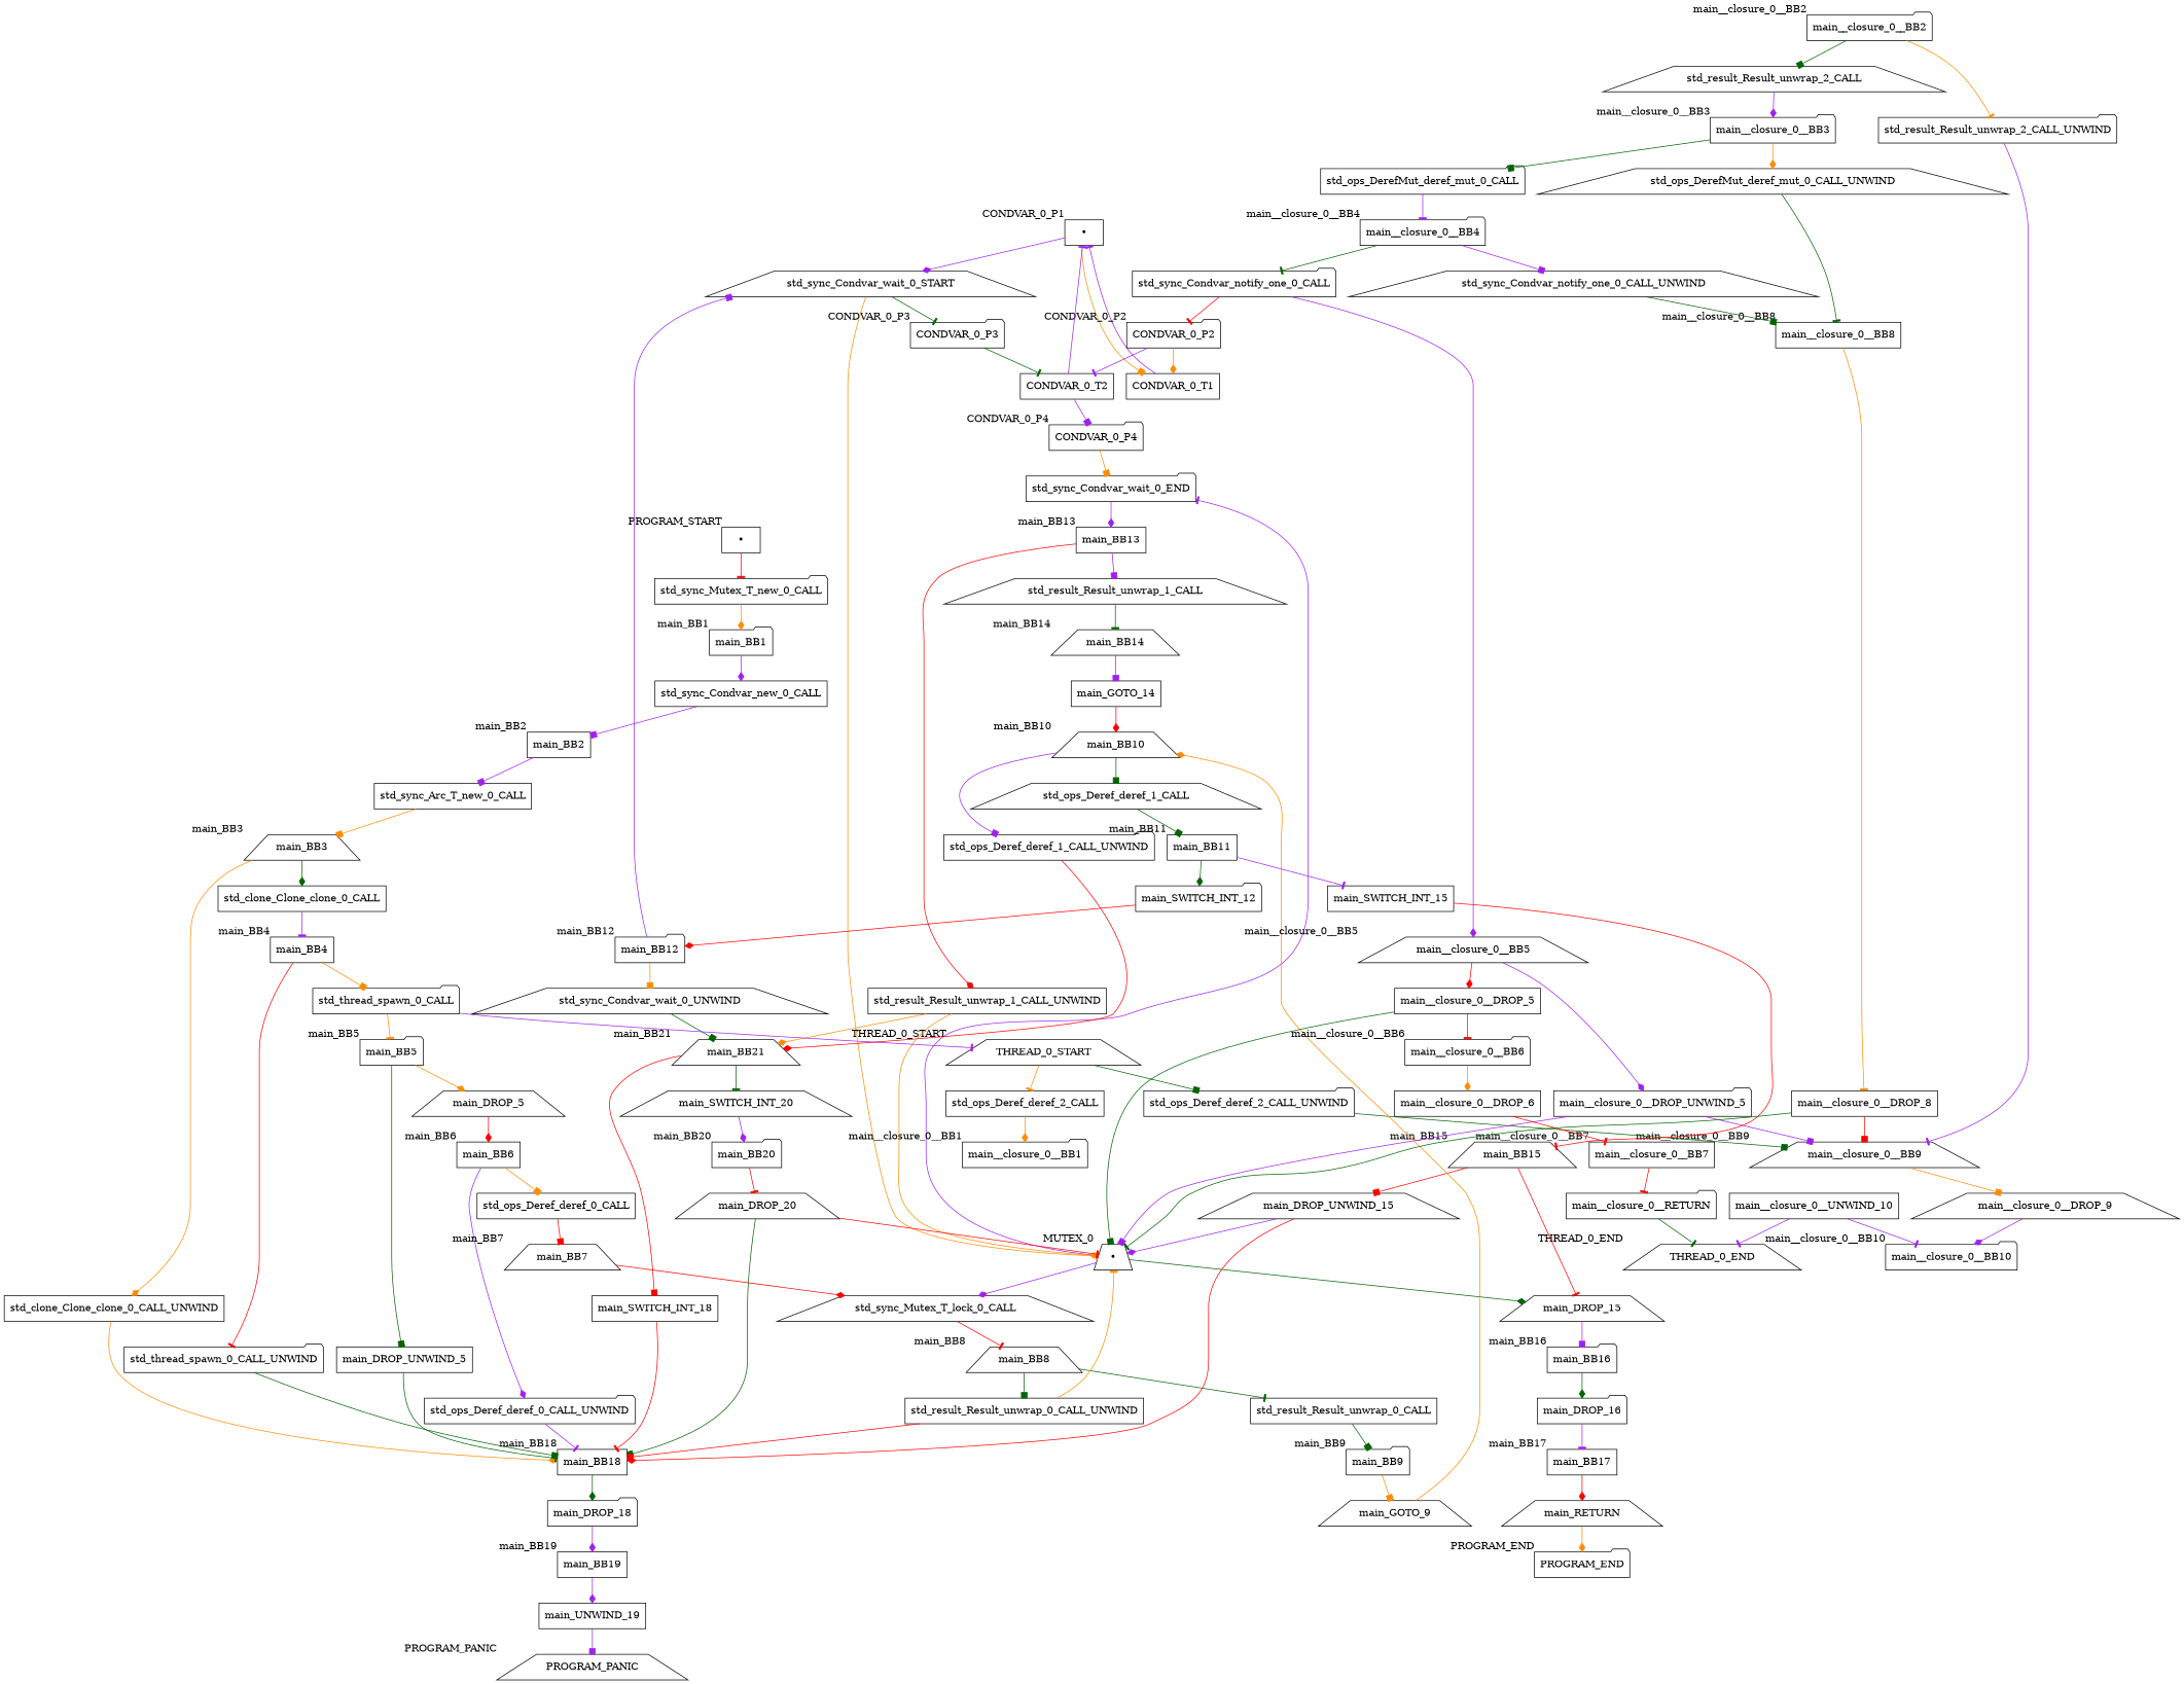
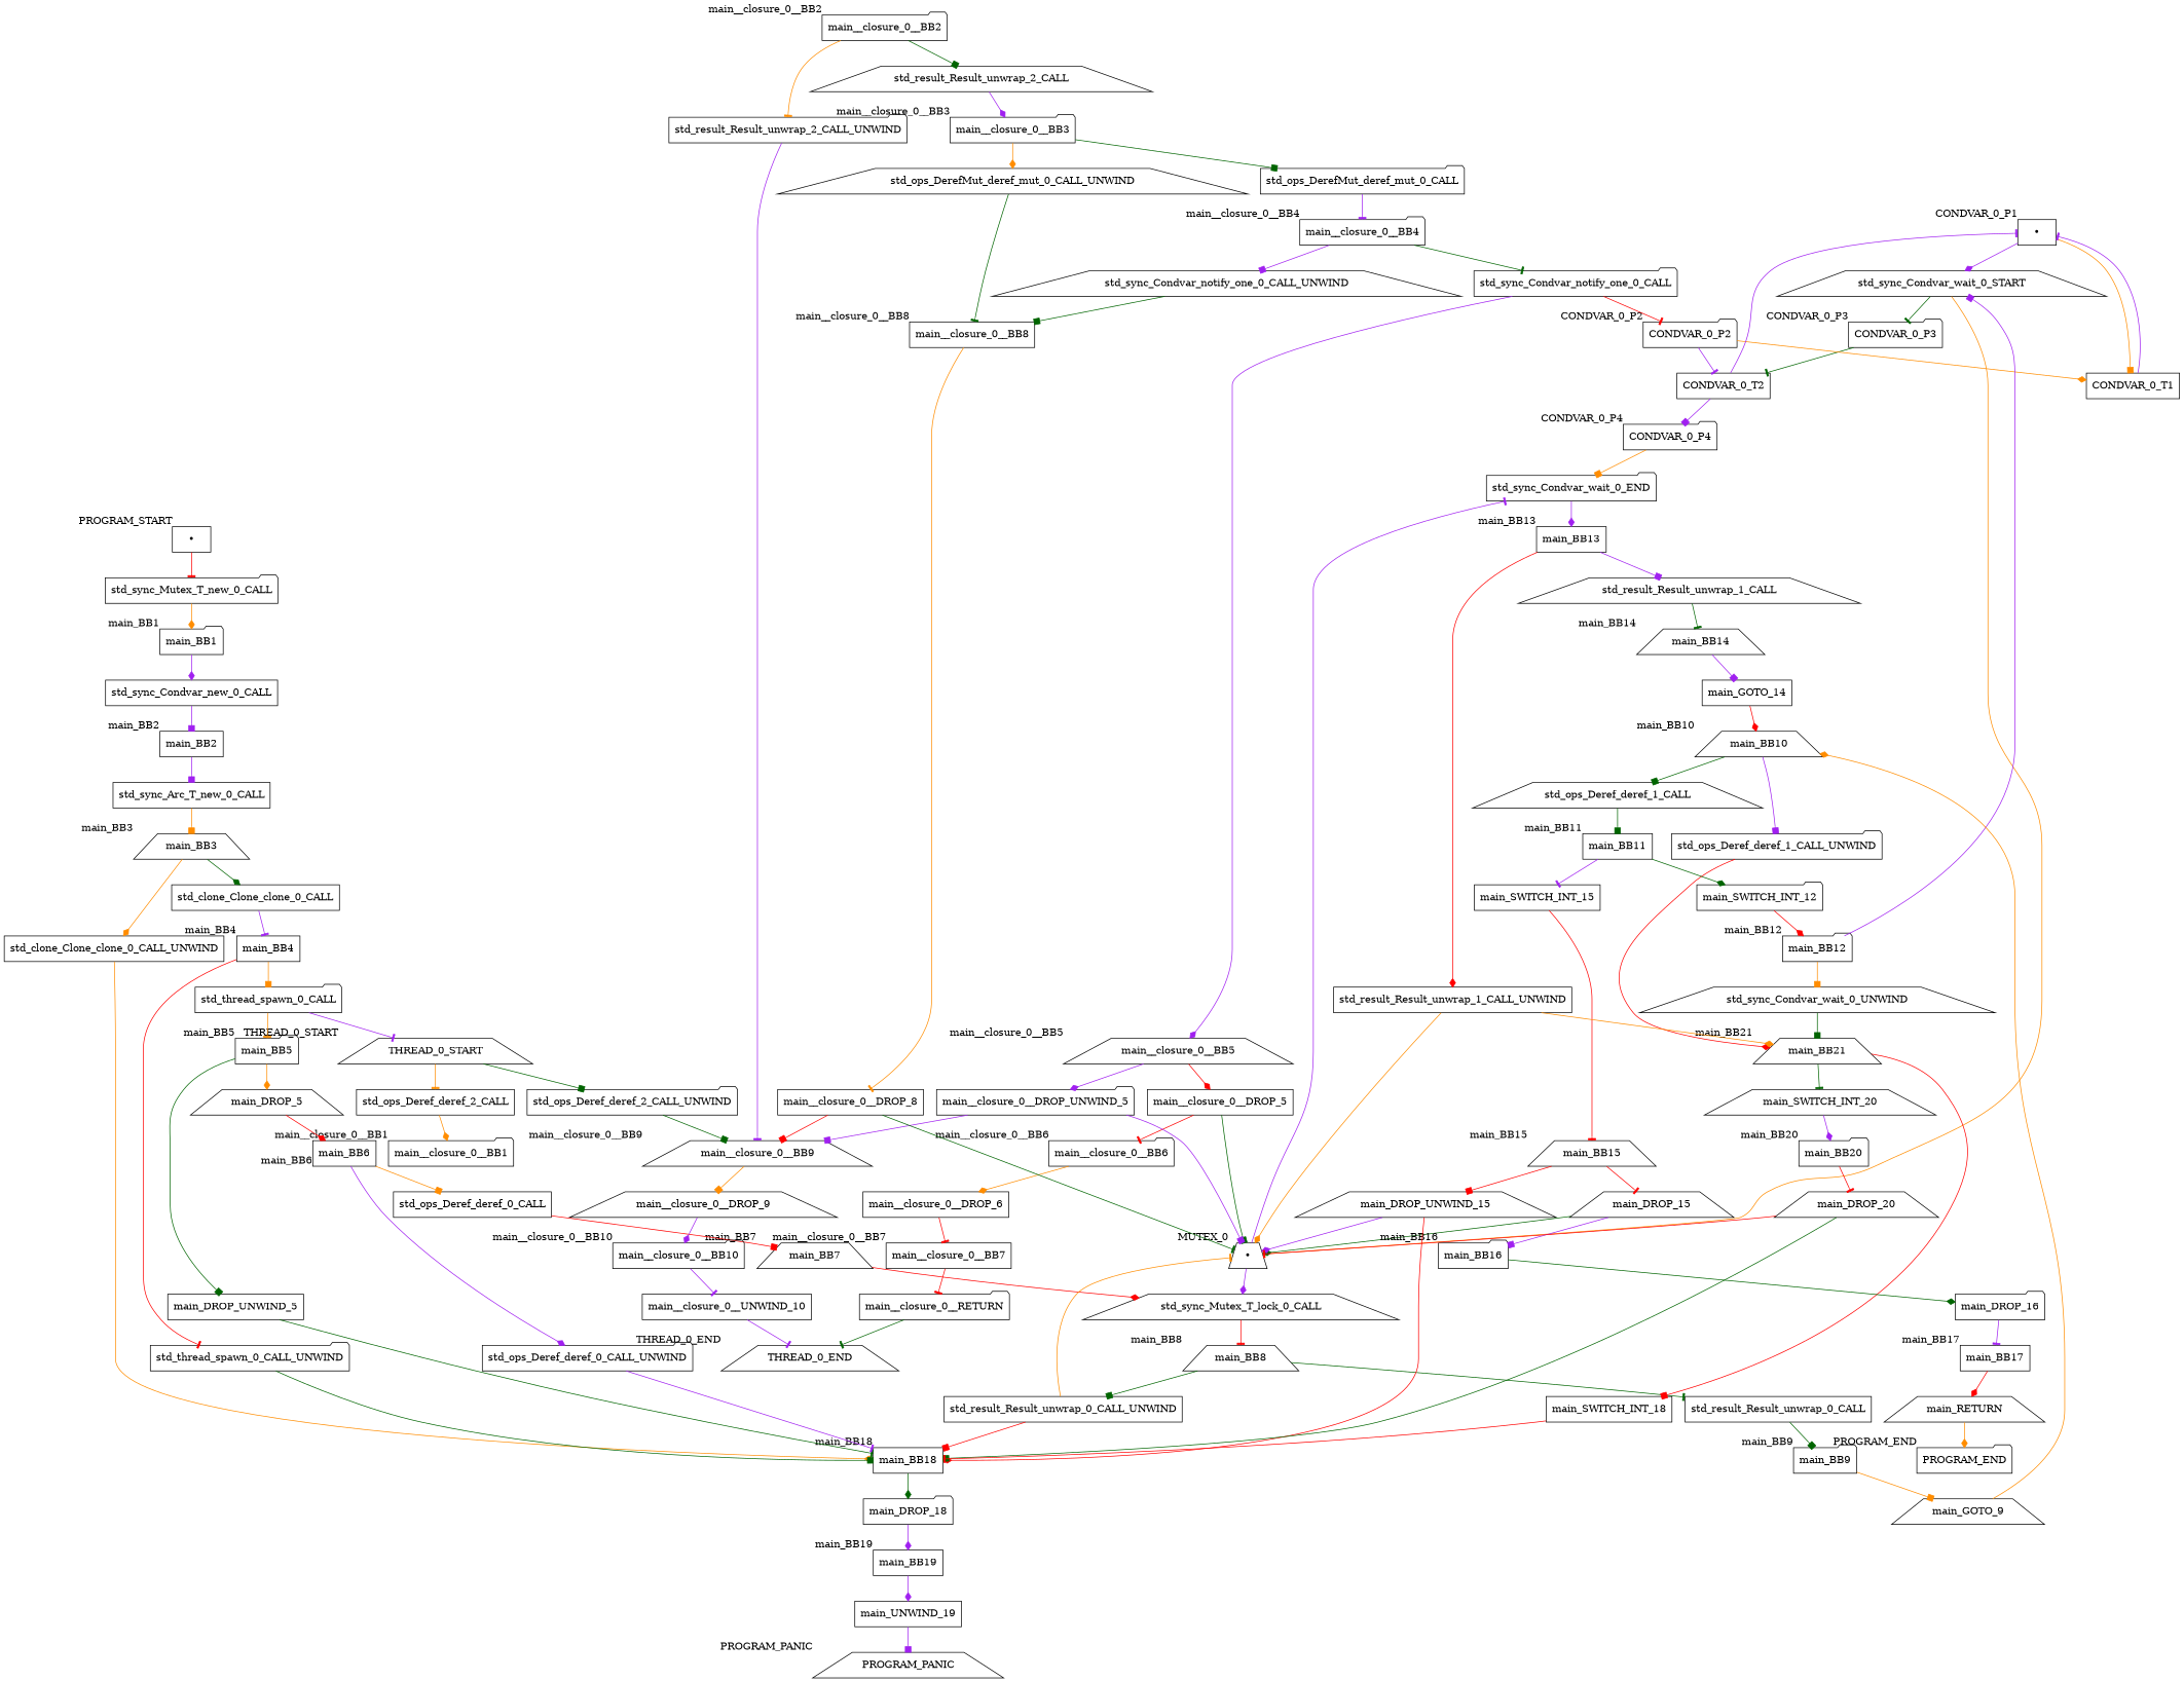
  digraph {
    node [shape=box]
    edge [arrowhead=tee color=purple]
    n1 [label="•" xlabel=CONDVAR_0_P1]
    n2 [label=CONDVAR_0_T1]
    n3 [label=std_sync_Condvar_wait_0_START shape=trapezium]
    CONDVAR_0_P3 [shape=folder xlabel=CONDVAR_0_P3]
    n5 [label="•" shape=trapezium xlabel=MUTEX_0]
    CONDVAR_0_P2 [shape=folder xlabel=CONDVAR_0_P2]
    n7 [label=CONDVAR_0_T2]
    CONDVAR_0_P4 [shape=folder xlabel=CONDVAR_0_P4]
    n9 [label=std_sync_Condvar_wait_0_END shape=folder]
    main_BB13 [xlabel=main_BB13]
    n11 [label=std_sync_Mutex_T_lock_0_CALL shape=trapezium]
    main_BB8 [shape=trapezium xlabel=main_BB8]
    PROGRAM_END [shape=folder xlabel=PROGRAM_END]
    PROGRAM_PANIC [shape=trapezium xlabel=PROGRAM_PANIC]
    n15 [label="•" xlabel=PROGRAM_START]
    n16 [label=std_sync_Mutex_T_new_0_CALL shape=folder]
    main_BB1 [shape=folder xlabel=main_BB1]
    THREAD_0_END [shape=trapezium xlabel=THREAD_0_END]
    THREAD_0_START [shape=trapezium xlabel=THREAD_0_START]
    n20 [label=std_ops_Deref_deref_2_CALL]
    n21 [label=std_ops_Deref_deref_2_CALL_UNWIND shape=folder]
    main__closure_0__BB1 [shape=folder xlabel=main__closure_0__BB1]
    main__closure_0__BB9 [shape=trapezium xlabel=main__closure_0__BB9]
    n24 [label=std_sync_Condvar_new_0_CALL]
    main_BB2 [xlabel=main_BB2]
    main_BB10 [shape=trapezium xlabel=main_BB10]
    n27 [label=std_ops_Deref_deref_1_CALL shape=trapezium]
    n28 [label=std_ops_Deref_deref_1_CALL_UNWIND shape=folder]
    main_BB11 [xlabel=main_BB11]
    main_BB21 [shape=trapezium xlabel=main_BB21]
    n31 [label=main_SWITCH_INT_12 shape=folder]
    n32 [label=main_SWITCH_INT_15]
    main_BB12 [shape=folder xlabel=main_BB12]
    main_BB15 [shape=trapezium xlabel=main_BB15]
    n35 [label=std_sync_Condvar_wait_0_UNWIND shape=trapezium]
    n36 [label=std_result_Result_unwrap_1_CALL shape=trapezium]
    n37 [label=std_result_Result_unwrap_1_CALL_UNWIND]
    main_BB14 [shape=trapezium xlabel=main_BB14]
    n39 [label=main_GOTO_14]
    n40 [label=main_DROP_15 shape=trapezium]
    n41 [label=main_DROP_UNWIND_15 shape=trapezium]
    main_BB16 [shape=folder xlabel=main_BB16]
    main_BB18 [xlabel=main_BB18]
    n44 [label=main_DROP_16 shape=folder]
    main_BB17 [xlabel=main_BB17]
    n46 [label=main_RETURN shape=trapezium]
    n47 [label=main_DROP_18 shape=folder]
    main_BB19 [xlabel=main_BB19]
    n49 [label=main_UNWIND_19]
    n50 [label=std_sync_Arc_T_new_0_CALL]
    main_BB3 [shape=trapezium xlabel=main_BB3]
    main_BB20 [shape=folder xlabel=main_BB20]
    n53 [label=main_DROP_20 shape=trapezium]
    n54 [label=main_SWITCH_INT_18]
    n55 [label=main_SWITCH_INT_20 shape=trapezium]
    n56 [label=std_clone_Clone_clone_0_CALL]
    n57 [label=std_clone_Clone_clone_0_CALL_UNWIND]
    main_BB4 [xlabel=main_BB4]
    n59 [label=std_thread_spawn_0_CALL shape=folder]
    n60 [label=std_thread_spawn_0_CALL_UNWIND shape=folder]
    main_BB5 [shape=folder xlabel=main_BB5]
    n62 [label=main_DROP_5 shape=trapezium]
    n63 [label=main_DROP_UNWIND_5]
    main_BB6 [xlabel=main_BB6]
    n65 [label=std_ops_Deref_deref_0_CALL]
    n66 [label=std_ops_Deref_deref_0_CALL_UNWIND shape=folder]
    main_BB7 [shape=trapezium xlabel=main_BB7]
    n68 [label=std_result_Result_unwrap_0_CALL]
    n69 [label=std_result_Result_unwrap_0_CALL_UNWIND]
    main_BB9 [shape=folder xlabel=main_BB9]
    n71 [label=main_GOTO_9 shape=trapezium]
    main__closure_0__BB10 [shape=folder xlabel=main__closure_0__BB10]
    n73 [label=main__closure_0__UNWIND_10]
    main__closure_0__BB2 [shape=folder xlabel=main__closure_0__BB2]
    n75 [label=std_result_Result_unwrap_2_CALL shape=trapezium]
    n76 [label=std_result_Result_unwrap_2_CALL_UNWIND shape=folder]
    main__closure_0__BB3 [shape=folder xlabel=main__closure_0__BB3]
    n78 [label=std_ops_DerefMut_deref_mut_0_CALL shape=folder]
    n79 [label=std_ops_DerefMut_deref_mut_0_CALL_UNWIND shape=trapezium]
    main__closure_0__BB4 [shape=folder xlabel=main__closure_0__BB4]
    main__closure_0__BB8 [xlabel=main__closure_0__BB8]
    n82 [label=std_sync_Condvar_notify_one_0_CALL shape=folder]
    n83 [label=std_sync_Condvar_notify_one_0_CALL_UNWIND shape=trapezium]
    main__closure_0__BB5 [shape=trapezium xlabel=main__closure_0__BB5]
    n85 [label=main__closure_0__DROP_5]
    n86 [label=main__closure_0__DROP_UNWIND_5 shape=folder]
    main__closure_0__BB6 [shape=folder xlabel=main__closure_0__BB6]
    n88 [label=main__closure_0__DROP_6]
    main__closure_0__BB7 [xlabel=main__closure_0__BB7]
    n90 [label=main__closure_0__RETURN shape=folder]
    n91 [label=main__closure_0__DROP_8]
    n92 [label=main__closure_0__DROP_9 shape=trapezium]
    n1 -> n2 [arrowhead=box color=darkorange]
    n1 -> n3 [arrowhead=diamond]
    n2 -> n1
    n3 -> CONDVAR_0_P3 [color=darkgreen]
    n3 -> n5 [color=darkorange]
    CONDVAR_0_P3 -> n7 [color=darkgreen]
    n5 -> n9
    n5 -> n11 [arrowhead=diamond]
    CONDVAR_0_P2 -> n2 [arrowhead=diamond color=darkorange]
    CONDVAR_0_P2 -> n7
    n7 -> n1
    n7 -> CONDVAR_0_P4 [arrowhead=box]
    CONDVAR_0_P4 -> n9 [arrowhead=box color=darkorange]
    n9 -> main_BB13 [arrowhead=diamond]
    main_BB13 -> n36 [arrowhead=box]
    main_BB13 -> n37 [arrowhead=diamond color=red]
    n11 -> main_BB8 [color=red]
    main_BB8 -> n68 [color=darkgreen]
    main_BB8 -> n69 [arrowhead=box color=darkgreen]
    n15 -> n16 [color=red]
    n16 -> main_BB1 [arrowhead=diamond color=darkorange]
    main_BB1 -> n24 [arrowhead=diamond]
    THREAD_0_START -> n20 [color=darkorange]
    THREAD_0_START -> n21 [arrowhead=box color=darkgreen]
    n20 -> main__closure_0__BB1 [arrowhead=diamond color=darkorange]
    n21 -> main__closure_0__BB9 [arrowhead=box color=darkgreen]
    main__closure_0__BB9 -> n92 [arrowhead=box color=darkorange]
    n24 -> main_BB2 [arrowhead=box]
    main_BB2 -> n50 [arrowhead=box]
    main_BB10 -> n27 [arrowhead=box color=darkgreen]
    main_BB10 -> n28 [arrowhead=box]
    n27 -> main_BB11 [arrowhead=box color=darkgreen]
    n28 -> main_BB21 [arrowhead=diamond color=red]
    main_BB11 -> n31 [arrowhead=diamond color=darkgreen]
    main_BB11 -> n32
    main_BB21 -> n54 [arrowhead=box color=red]
    main_BB21 -> n55 [color=darkgreen]
    n31 -> main_BB12 [arrowhead=diamond color=red]
    n32 -> main_BB15 [color=red]
    main_BB12 -> n3 [arrowhead=box]
    main_BB12 -> n35 [arrowhead=box color=darkorange]
    main_BB15 -> n40 [color=red]
    main_BB15 -> n41 [arrowhead=box color=red]
    n35 -> main_BB21 [arrowhead=box color=darkgreen]
    n36 -> main_BB14 [color=darkgreen]
    n37 -> n5 [arrowhead=diamond color=darkorange]
    n37 -> main_BB21 [arrowhead=diamond color=darkorange]
    main_BB14 -> n39 [arrowhead=box]
    n39 -> main_BB10 [arrowhead=diamond color=red]
-   n5 -> n40 [arrowhead=diamond color=darkgreen]
+   n40 -> n5 [arrowhead=diamond color=darkgreen]
    n40 -> main_BB16 [arrowhead=box]
    n41 -> n5 [arrowhead=diamond]
    n41 -> main_BB18 [arrowhead=diamond color=red]
    main_BB16 -> n44 [arrowhead=diamond color=darkgreen]
    main_BB18 -> n47 [arrowhead=diamond color=darkgreen]
    n44 -> main_BB17
    main_BB17 -> n46 [arrowhead=diamond color=red]
    n46 -> PROGRAM_END [arrowhead=diamond color=darkorange]
    n47 -> main_BB19 [arrowhead=diamond]
    main_BB19 -> n49 [arrowhead=diamond]
    n49 -> PROGRAM_PANIC [arrowhead=box]
    n50 -> main_BB3 [arrowhead=box color=darkorange]
    main_BB3 -> n56 [arrowhead=diamond color=darkgreen]
    main_BB3 -> n57 [arrowhead=diamond color=darkorange]
    main_BB20 -> n53 [color=red]
    n53 -> n5 [color=red]
    n53 -> main_BB18 [arrowhead=box color=darkgreen]
    n54 -> main_BB18 [color=red]
    n55 -> main_BB20 [arrowhead=diamond]
    n56 -> main_BB4
    n57 -> main_BB18 [arrowhead=diamond color=darkorange]
    main_BB4 -> n59 [arrowhead=box color=darkorange]
    main_BB4 -> n60 [color=red]
    n59 -> THREAD_0_START
    n59 -> main_BB5 [color=darkorange]
    n60 -> main_BB18 [arrowhead=box color=darkgreen]
    main_BB5 -> n62 [arrowhead=diamond color=darkorange]
    main_BB5 -> n63 [arrowhead=box color=darkgreen]
    n62 -> main_BB6 [arrowhead=diamond color=red]
    n63 -> main_BB18 [color=darkgreen]
    main_BB6 -> n65 [arrowhead=box color=darkorange]
    main_BB6 -> n66 [arrowhead=diamond]
    n65 -> main_BB7 [arrowhead=box color=red]
    n66 -> main_BB18
    main_BB7 -> n11 [arrowhead=diamond color=red]
    n68 -> main_BB9 [arrowhead=box color=darkgreen]
    n69 -> n5 [color=darkorange]
    n69 -> main_BB18 [arrowhead=box color=red]
    main_BB9 -> n71 [arrowhead=box color=darkorange]
    n71 -> main_BB10 [arrowhead=diamond color=darkorange]
-   n73 -> main__closure_0__BB10
+   main__closure_0__BB10 -> n73
    n73 -> THREAD_0_END
    main__closure_0__BB2 -> n75 [arrowhead=box color=darkgreen]
    main__closure_0__BB2 -> n76 [color=darkorange]
    n75 -> main__closure_0__BB3 [arrowhead=diamond]
    n76 -> main__closure_0__BB9
    main__closure_0__BB3 -> n78 [arrowhead=box color=darkgreen]
    main__closure_0__BB3 -> n79 [arrowhead=diamond color=darkorange]
    n78 -> main__closure_0__BB4
    n79 -> main__closure_0__BB8 [color=darkgreen]
    main__closure_0__BB4 -> n82 [color=darkgreen]
    main__closure_0__BB4 -> n83 [arrowhead=box]
    main__closure_0__BB8 -> n91 [color=darkorange]
    n82 -> CONDVAR_0_P2 [color=red]
    n82 -> main__closure_0__BB5 [arrowhead=diamond]
    n83 -> main__closure_0__BB8 [arrowhead=box color=darkgreen]
    main__closure_0__BB5 -> n85 [arrowhead=diamond color=red]
    main__closure_0__BB5 -> n86 [arrowhead=diamond]
    n85 -> n5 [arrowhead=box color=darkgreen]
    n85 -> main__closure_0__BB6 [color=red]
    n86 -> n5 [arrowhead=box]
    n86 -> main__closure_0__BB9 [arrowhead=box]
    main__closure_0__BB6 -> n88 [arrowhead=diamond color=darkorange]
    n88 -> main__closure_0__BB7 [color=red]
    main__closure_0__BB7 -> n90 [color=red]
    n90 -> THREAD_0_END [color=darkgreen]
    n91 -> n5 [color=darkgreen]
    n91 -> main__closure_0__BB9 [arrowhead=box color=red]
    n92 -> main__closure_0__BB10 [arrowhead=diamond]
  }
